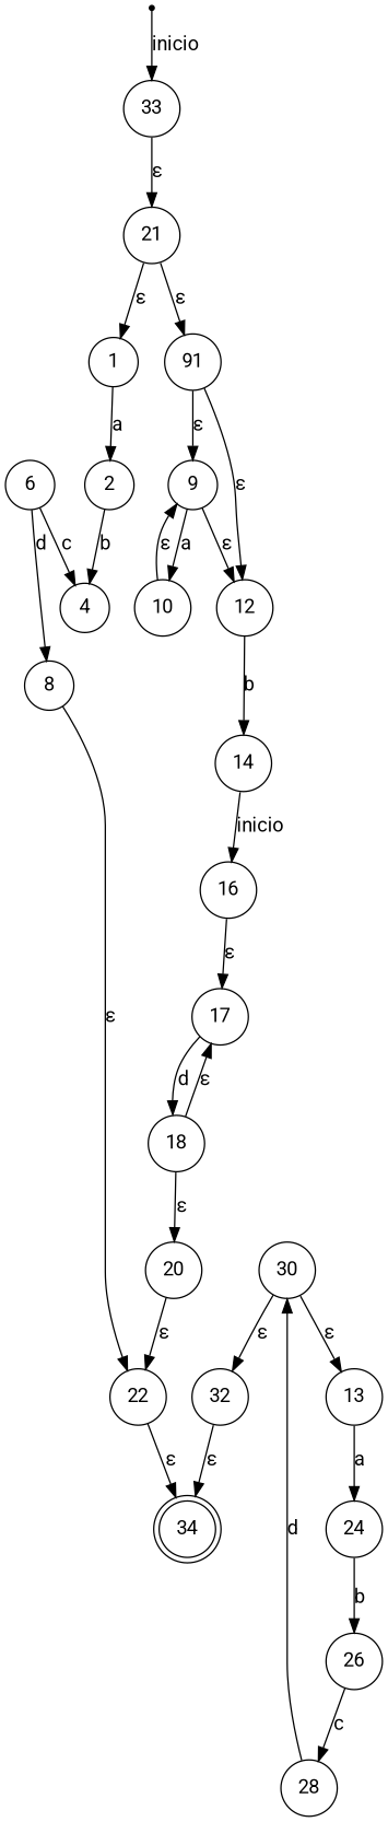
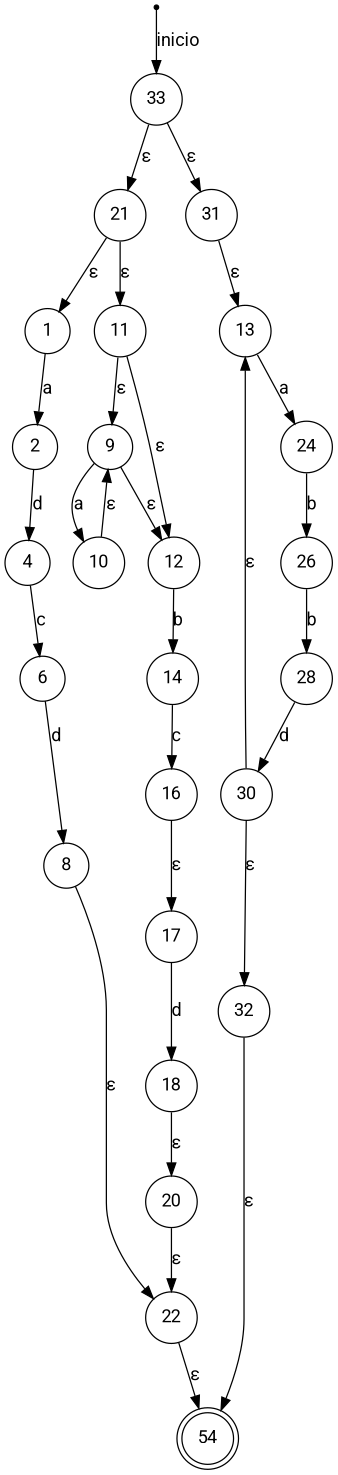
  digraph {
    fontname=Roboto
    rankdir=TB
    node [fontname=Roboto shape=circle]
    edge [fontname=Roboto]
    inicio [shape=point]
    33
    21
+   31
    1
-   11 [label=91]
+   11
    n7 [label=13]
-   34 [shape=doublecircle]
+   34 [shape=doublecircle label=54]
    2
    9
    12
    24
    4
    10
    14
    6
    8
    22
    16
    17
    18
    20
    26
    28
    30
    32
    inicio -> 33 [label=inicio]
    33 -> 21 [label="&epsilon;"]
+   33 -> 31 [label="&epsilon;"]
    21 -> 1 [label="&epsilon;"]
    21 -> 11 [label="&epsilon;"]
+   31 -> n7 [label="&epsilon;"]
    1 -> 2 [label=a]
    11 -> 9 [label="&epsilon;"]
    11 -> 12 [label="&epsilon;"]
    n7 -> 24 [label=a]
-   2 -> 4 [label=b]
+   2 -> 4 [label=d]
    9 -> 12 [label="&epsilon;"]
    9 -> 10 [label=a]
    12 -> 14 [label=b]
    24 -> 26 [label=b]
-   6 -> 4 [label=c]
+   4 -> 6 [label=c]
    10 -> 9 [label="&epsilon;"]
-   14 -> 16 [label=inicio]
+   14 -> 16 [label=c]
    6 -> 8 [label=d]
    8 -> 22 [label="&epsilon;"]
    22 -> 34 [label="&epsilon;"]
    16 -> 17 [label="&epsilon;"]
    17 -> 18 [label=d]
-   18 -> 17 [label="&epsilon;"]
    18 -> 20 [label="&epsilon;"]
    20 -> 22 [label="&epsilon;"]
-   26 -> 28 [label=c]
+   26 -> 28 [label=b]
    28 -> 30 [label=d]
    30 -> n7 [label="&epsilon;"]
    30 -> 32 [label="&epsilon;"]
    32 -> 34 [label="&epsilon;"]
  }
